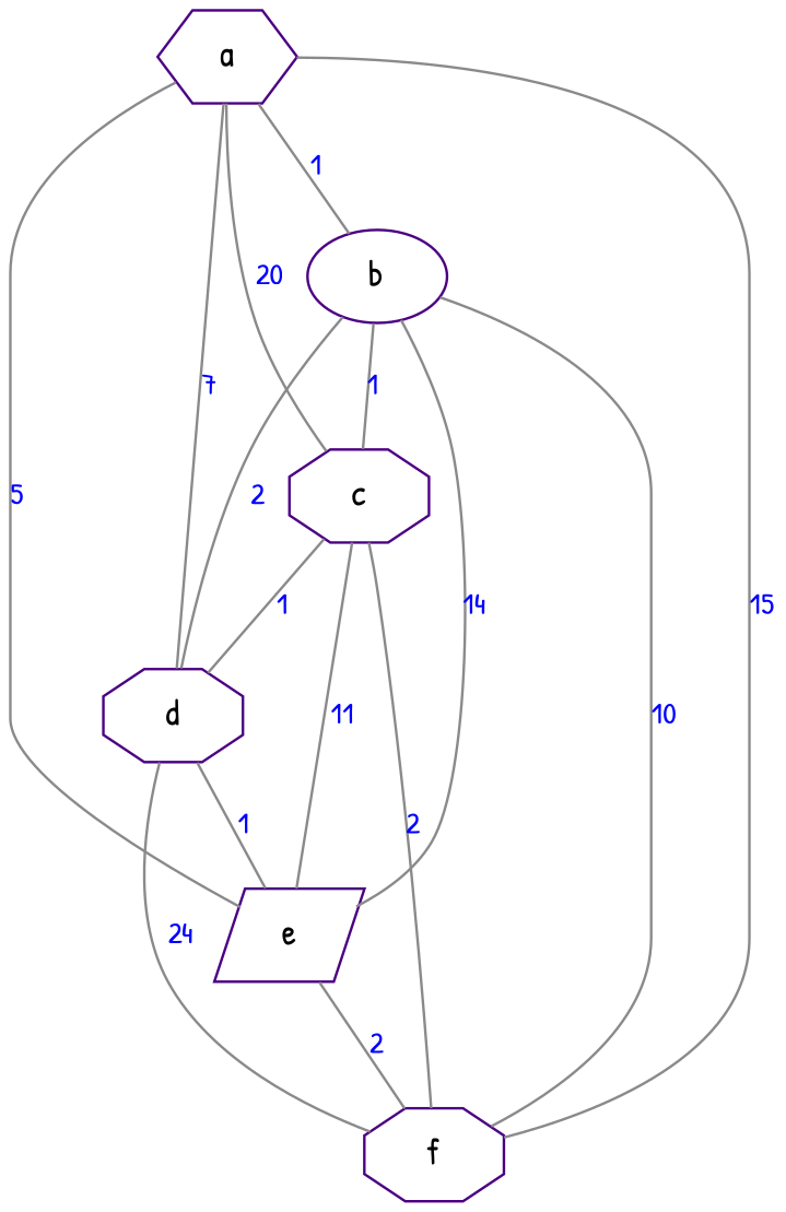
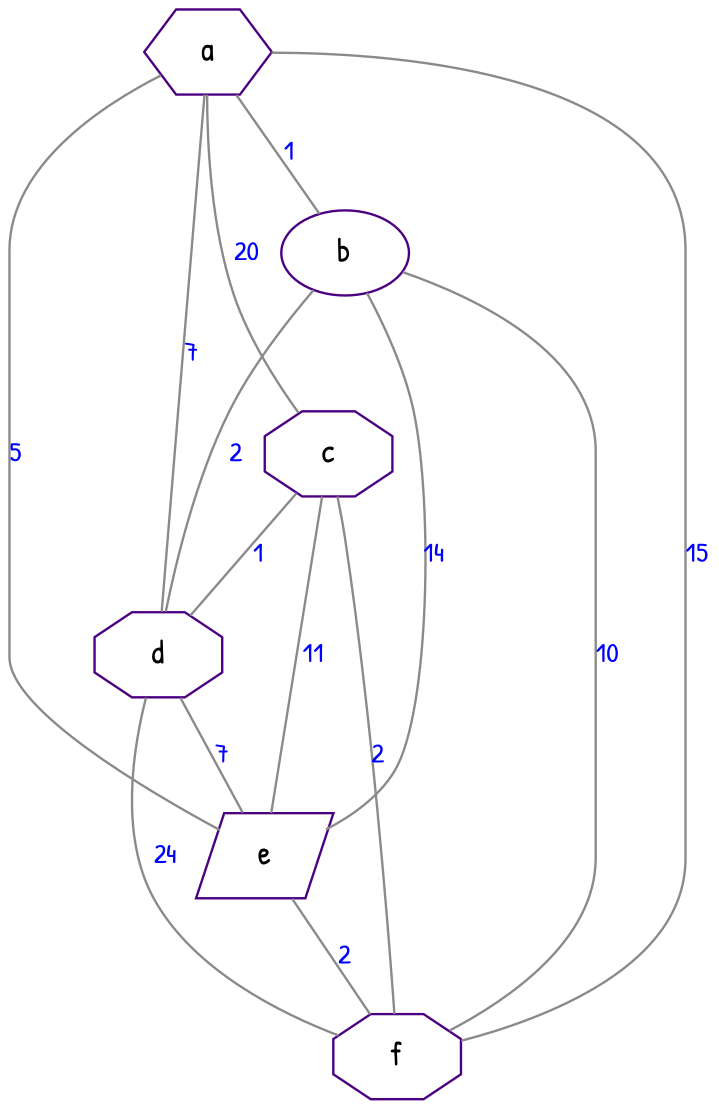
  graph {
    fontname="Patrick Hand"
    node [color=indigo fontname="Patrick Hand" fontsize=14 shape=octagon]
    edge [color=gray54 fontcolor=blue fontname="Patrick Hand" fontsize=12]
    a [shape=hexagon]
    b [shape=ellipse]
    c
    d
    e [shape=parallelogram]
    f
    a -- b [label=1]
    a -- c [label=20]
    a -- d [label=7]
    a -- e [label=5]
    a -- f [label=15]
-   b -- c [label=1]
    b -- d [label=2]
    b -- e [label=14]
    b -- f [label=10]
    c -- d [label=1]
    c -- e [label=11]
    c -- f [label=2]
-   d -- e [label=1]
+   d -- e [label=7]
    d -- f [label=24]
    e -- f [label=2]
  }
